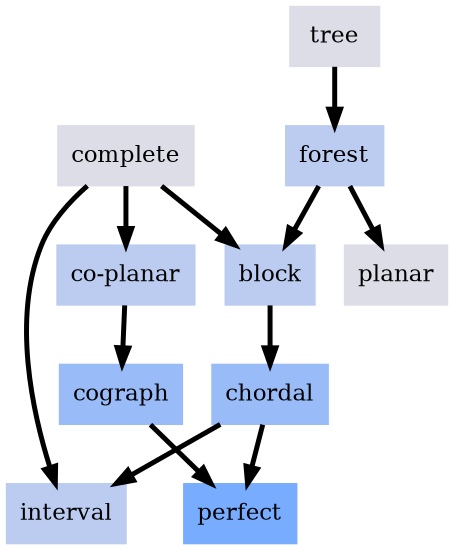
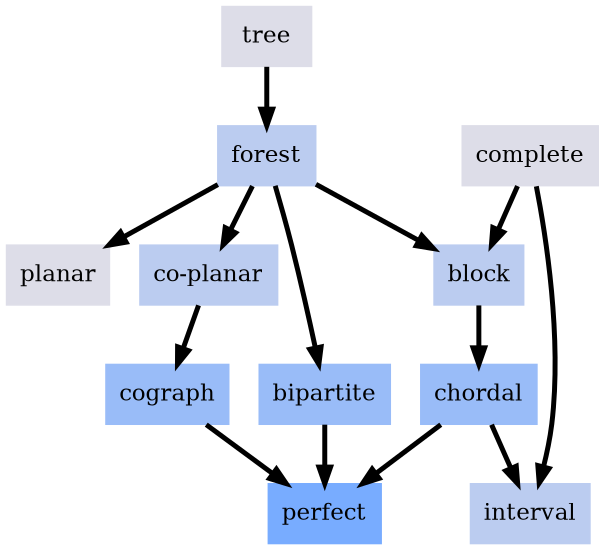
  digraph {
    node [color="#bbccf0" shape=box style=filled]
    edge [decorate=true lblstyle="above, sloped" penwidth=3.0 weight=100]
    n1 [color="#dddde8" label=tree]
    n2 [label=forest]
    n3 [label=block]
+   n4 [color="#99bcf8" label=bipartite]
    n5 [color="#dddde8" label=planar]
    n6 [color="#99bcf8" label=chordal]
    n7 [color="#78acff" label=perfect]
    n8 [label=interval]
    n9 [color="#dddde8" label=complete]
    n10 [label="co-planar"]
    n11 [color="#99bcf8" label=cograph]
    n1 -> n2
    n2 -> n3
+   n2 -> n4
    n2 -> n5
    n3 -> n6
+   n4 -> n7
    n6 -> n7
    n6 -> n8
    n9 -> n3
    n9 -> n8
-   n9 -> n10
+   n2 -> n10
    n10 -> n11
    n11 -> n7
  }
